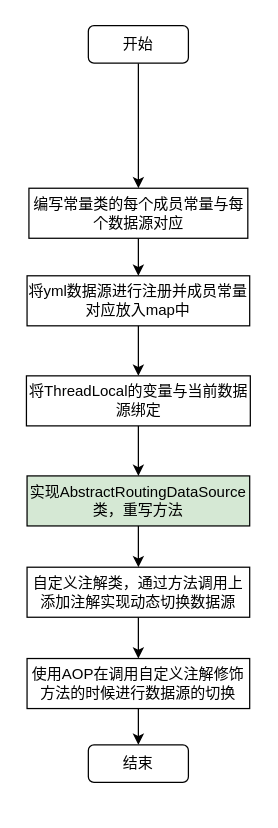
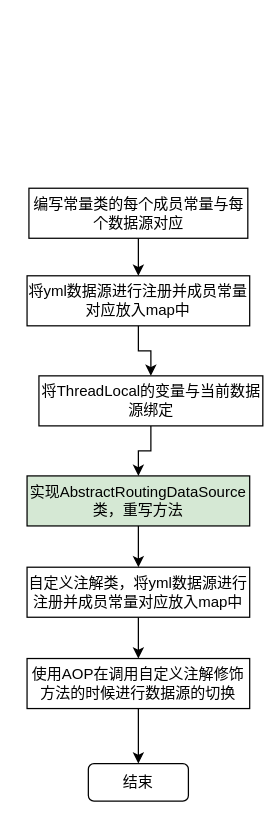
  <mxCell id="0" />
  <mxCell id="1" parent="0" />
- <mxCell id="2" value="" style="edgeStyle=orthogonalEdgeStyle;rounded=0;orthogonalLoop=1;jettySize=auto;html=1;" parent="1" source="3" target="7" edge="1"><mxGeometry relative="1" as="geometry" /></mxCell>
- <mxCell id="3" value="开始" style="rounded=1;whiteSpace=wrap;html=1;" parent="1" vertex="1"><mxGeometry x="70" y="20" width="80" height="30" as="geometry" /></mxCell>
  <mxCell id="4" value="" style="edgeStyle=orthogonalEdgeStyle;rounded=0;orthogonalLoop=1;jettySize=auto;html=1;" parent="1" source="5" target="13" edge="1"><mxGeometry relative="1" as="geometry" /></mxCell>
  <mxCell id="5" value="将yml数据源进行注册并成员常量对应放入map中" style="rounded=0;whiteSpace=wrap;html=1;" parent="1" vertex="1"><mxGeometry x="21" y="220" width="178" height="40" as="geometry" /></mxCell>
  <mxCell id="6" style="edgeStyle=orthogonalEdgeStyle;rounded=0;orthogonalLoop=1;jettySize=auto;html=1;exitX=0.5;exitY=1;exitDx=0;exitDy=0;entryX=0.5;entryY=0;entryDx=0;entryDy=0;" parent="1" source="7" target="5" edge="1"><mxGeometry relative="1" as="geometry" /></mxCell>
  <mxCell id="7" value="编写常量类的每个成员常量与每个数据源对应" style="rounded=0;whiteSpace=wrap;html=1;" parent="1" vertex="1"><mxGeometry x="22.5" y="150" width="175" height="40" as="geometry" /></mxCell>
  <mxCell id="8" style="edgeStyle=orthogonalEdgeStyle;rounded=0;orthogonalLoop=1;jettySize=auto;html=1;exitX=0.5;exitY=1;exitDx=0;exitDy=0;entryX=0.5;entryY=0;entryDx=0;entryDy=0;" parent="1" source="9" target="15" edge="1"><mxGeometry relative="1" as="geometry" /></mxCell>
- <mxCell id="9" value="自定义注解类，通过方法调用上添加注解实现动态切换数据源" style="rounded=0;whiteSpace=wrap;html=1;" parent="1" vertex="1"><mxGeometry x="21" y="453" width="178" height="40" as="geometry" /></mxCell>
+ <mxCell id="9" value="自定义注解类，将yml数据源进行注册并成员常量对应放入map中" style="rounded=0;whiteSpace=wrap;html=1;" parent="1" vertex="1"><mxGeometry x="21" y="453" width="178" height="40" as="geometry" /></mxCell>
  <mxCell id="10" style="edgeStyle=orthogonalEdgeStyle;rounded=0;orthogonalLoop=1;jettySize=auto;html=1;exitX=0.5;exitY=1;exitDx=0;exitDy=0;entryX=0.5;entryY=0;entryDx=0;entryDy=0;" parent="1" source="11" target="9" edge="1"><mxGeometry relative="1" as="geometry" /></mxCell>
  <mxCell id="11" value="实现AbstractRoutingDataSource类，重写方法" style="rounded=0;whiteSpace=wrap;html=1;fillColor=#d5e8d4;" parent="1" vertex="1"><mxGeometry x="21" y="380" width="178" height="40" as="geometry" /></mxCell>
  <mxCell id="12" style="edgeStyle=orthogonalEdgeStyle;rounded=0;orthogonalLoop=1;jettySize=auto;html=1;entryX=0.5;entryY=0;entryDx=0;entryDy=0;" parent="1" source="13" target="11" edge="1"><mxGeometry relative="1" as="geometry" /></mxCell>
- <mxCell id="13" value="将ThreadLocal的变量与当前数据源绑定" style="rounded=0;whiteSpace=wrap;html=1;" parent="1" vertex="1"><mxGeometry x="20.5" y="300" width="179" height="40" as="geometry" /></mxCell>
+ <mxCell id="13" value="将ThreadLocal的变量与当前数据源绑定" style="rounded=0;whiteSpace=wrap;html=1;" parent="1" vertex="1"><mxGeometry x="30.5" y="300" width="179" height="40" as="geometry" /></mxCell>
  <mxCell id="14" style="edgeStyle=orthogonalEdgeStyle;rounded=0;orthogonalLoop=1;jettySize=auto;html=1;exitX=0.5;exitY=1;exitDx=0;exitDy=0;entryX=0.5;entryY=0;entryDx=0;entryDy=0;" parent="1" source="15" target="16" edge="1"><mxGeometry relative="1" as="geometry" /></mxCell>
  <mxCell id="15" value="使用AOP在调用自定义注解修饰方法的时候进行数据源的切换" style="rounded=0;whiteSpace=wrap;html=1;" parent="1" vertex="1"><mxGeometry x="21" y="526" width="178" height="40" as="geometry" /></mxCell>
- <mxCell id="16" value="结束" style="rounded=1;whiteSpace=wrap;html=1;" parent="1" vertex="1"><mxGeometry x="70" y="595" width="80" height="30" as="geometry" /></mxCell>
+ <mxCell id="16" value="结束" style="rounded=1;whiteSpace=wrap;html=1;" parent="1" vertex="1"><mxGeometry x="70" y="610" width="80" height="30" as="geometry" /></mxCell>
